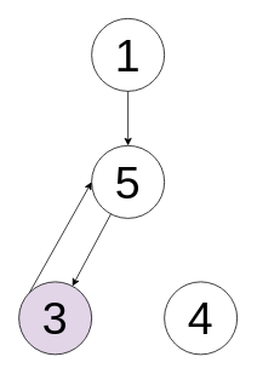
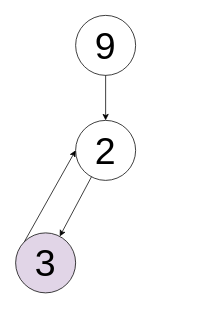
  <mxCell id="0" />
  <mxCell id="1" parent="0" />
- <mxCell id="2" value="&lt;font style=&quot;font-size: 50px&quot;&gt;1&lt;/font&gt;" style="ellipse;whiteSpace=wrap;html=1;aspect=fixed;" vertex="1" parent="1"><mxGeometry x="100" y="20" width="80" height="80" as="geometry" /></mxCell>
- <mxCell id="3" value="&lt;font style=&quot;font-size: 50px&quot;&gt;5&lt;/font&gt;" style="ellipse;whiteSpace=wrap;html=1;aspect=fixed;" vertex="1" parent="1"><mxGeometry x="100" y="160" width="80" height="80" as="geometry" /></mxCell>
+ <mxCell id="2" value="&lt;font style=&quot;font-size: 50px&quot;&gt;9&lt;/font&gt;" style="ellipse;whiteSpace=wrap;html=1;aspect=fixed;" vertex="1" parent="1"><mxGeometry x="100" y="20" width="80" height="80" as="geometry" /></mxCell>
+ <mxCell id="3" value="&lt;font style=&quot;font-size: 50px&quot;&gt;2&lt;/font&gt;" style="ellipse;whiteSpace=wrap;html=1;aspect=fixed;" vertex="1" parent="1"><mxGeometry x="100" y="160" width="80" height="80" as="geometry" /></mxCell>
  <mxCell id="4" value="&lt;font style=&quot;font-size: 50px&quot;&gt;3&lt;/font&gt;" style="ellipse;whiteSpace=wrap;html=1;aspect=fixed;fillColor=#e1d5e7;" vertex="1" parent="1"><mxGeometry x="20" y="310" width="80" height="80" as="geometry" /></mxCell>
- <mxCell id="5" value="&lt;span style=&quot;font-size: 50px&quot;&gt;4&lt;/span&gt;" style="ellipse;whiteSpace=wrap;html=1;aspect=fixed;" vertex="1" parent="1"><mxGeometry x="180" y="310" width="80" height="80" as="geometry" /></mxCell>
  <mxCell id="6" value="" style="endArrow=classic;html=1;exitX=0.5;exitY=1;exitDx=0;exitDy=0;" edge="1" parent="1" source="2" target="3"><mxGeometry width="50" height="50" relative="1" as="geometry"><mxPoint x="140" y="300" as="sourcePoint" /><mxPoint x="190" y="250" as="targetPoint" /></mxGeometry></mxCell>
  <mxCell id="7" value="" style="endArrow=classic;html=1;" edge="1" parent="1" source="3" target="4"><mxGeometry width="50" height="50" relative="1" as="geometry"><mxPoint x="150" y="110" as="sourcePoint" /><mxPoint x="150" y="170" as="targetPoint" /></mxGeometry></mxCell>
  <mxCell id="8" value="" style="endArrow=classic;html=1;exitX=0;exitY=0;exitDx=0;exitDy=0;entryX=0;entryY=0.5;entryDx=0;entryDy=0;" edge="1" parent="1" source="4" target="3"><mxGeometry width="50" height="50" relative="1" as="geometry"><mxPoint x="140" y="300" as="sourcePoint" /><mxPoint x="190" y="250" as="targetPoint" /><Array as="points" /></mxGeometry></mxCell>
